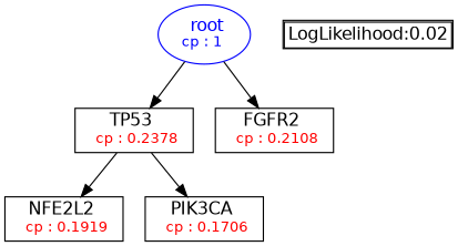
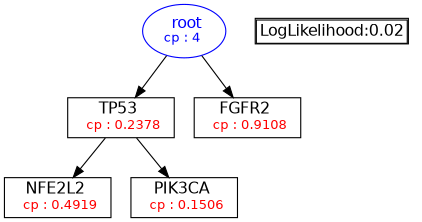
  digraph {
    fontname="DejaVu Sans"
    fontsize=10
    node [fontname="DejaVu Sans" shape=box]
    edge [fontname="DejaVu Sans"]
-   n1 [color=Blue label=<<font color='Blue'> root</font><br/><font color='Blue' POINT-SIZE='12'>cp : 1 </font>> shape=oval]
+   n1 [color=Blue label=<<font color='Blue'> root</font><br/><font color='Blue' POINT-SIZE='12'>cp : 4 </font>> shape=oval]
    n2 [label=<TP53 <br/> <font color='Red' POINT-SIZE='12'> cp : 0.2378 </font>>]
-   n3 [label=<FGFR2 <br/> <font color='Red' POINT-SIZE='12'> cp : 0.2108 </font>>]
-   n4 [label=<NFE2L2 <br/> <font color='Red' POINT-SIZE='12'> cp : 0.1919 </font>>]
-   n5 [label=<PIK3CA <br/> <font color='Red' POINT-SIZE='12'> cp : 0.1706 </font>>]
+   n3 [label=<FGFR2 <br/> <font color='Red' POINT-SIZE='12'> cp : 0.9108 </font>>]
+   n4 [label=<NFE2L2 <br/> <font color='Red' POINT-SIZE='12'> cp : 0.4919 </font>>]
+   n5 [label=<PIK3CA <br/> <font color='Red' POINT-SIZE='12'> cp : 0.1506 </font>>]
    n6 [label=<<TABLE BORDER="1" CELLBORDER="1" CELLSPACING="0" >     <TR><TD ALIGN="LEFT">LogLikelihood:0.02</TD></TR>     </TABLE>> shape=plaintext]
    n1 -> n2
    n1 -> n3
    n2 -> n4
    n2 -> n5
  }
